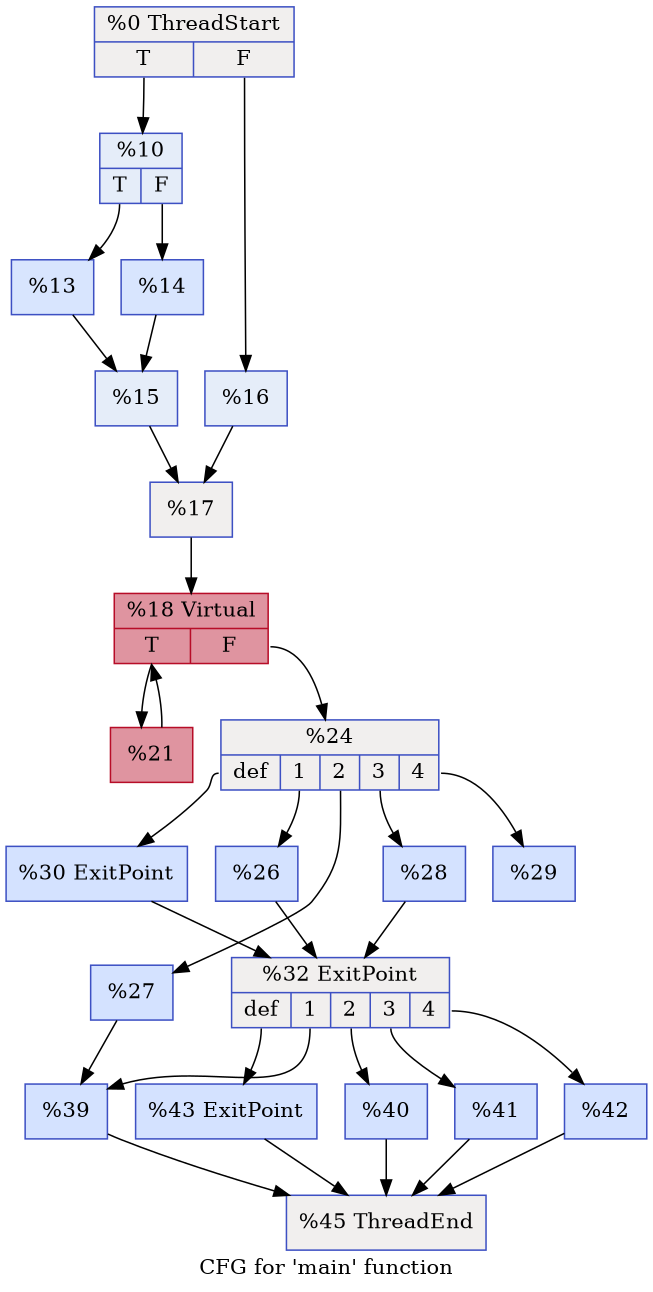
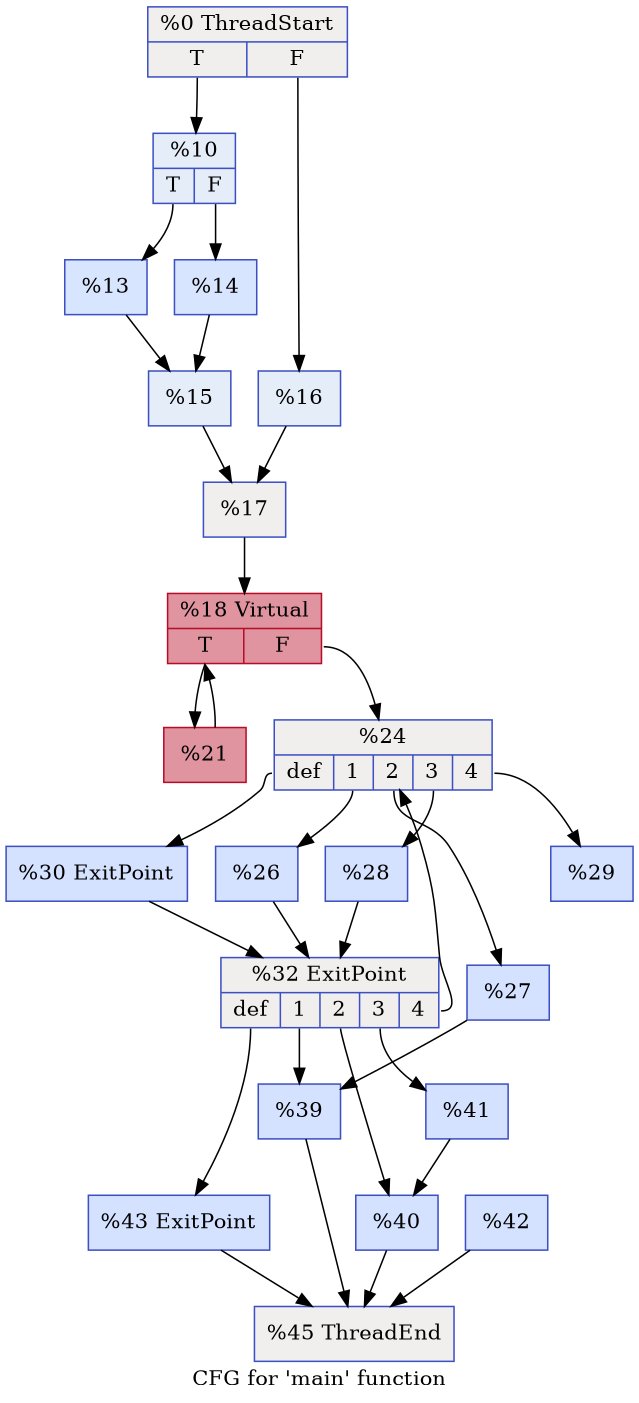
  digraph {
    label="CFG for 'main' function"
    node [color="#3d50c3ff" fillcolor="#9ebeff70" shape=record style=filled]
    n1 [fillcolor="#e0dbd870" label="{%0 ThreadStart|{<s0>T|<s1>F}}"]
    n2 [fillcolor="#c5d6f270" label="{%10 |{<s0>T|<s1>F}}"]
    n3 [fillcolor="#c5d6f270" label="{%16 }"]
    n4 [fillcolor="#a7c5fe70" label="{%13 }"]
    n5 [fillcolor="#a7c5fe70" label="{%14 }"]
    n6 [fillcolor="#e0dbd870" label="{%17 }"]
    n7 [fillcolor="#c5d6f270" label="{%15 }"]
    n8 [color="#b70d28ff" fillcolor="#b70d2870" label="{%18 Virtual|{<s0>T|<s1>F}}"]
    n9 [color="#b70d28ff" fillcolor="#b70d2870" label="{%21 }"]
    n10 [fillcolor="#e0dbd870" label="{%24 |{<s0>def|<s1>1|<s2>2|<s3>3|<s4>4}}"]
    n11 [label="{%30 ExitPoint}"]
    n12 [label="{%26 }"]
    n13 [label="{%27 }"]
    n14 [label="{%28 }"]
    n15 [label="{%29 }"]
    n16 [fillcolor="#e0dbd870" label="{%32 ExitPoint|{<s0>def|<s1>1|<s2>2|<s3>3|<s4>4}}"]
    n17 [label="{%39 }"]
    n18 [label="{%43 ExitPoint}"]
    n19 [label="{%40 }"]
    n20 [label="{%41 }"]
    n21 [label="{%42 }"]
    n22 [fillcolor="#e0dbd870" label="{%45 ThreadEnd}"]
    n1 -> n2 [tailport=s0]
    n1 -> n3 [tailport=s1]
    n2 -> n4 [tailport=s0]
    n2 -> n5 [tailport=s1]
    n3 -> n6
    n4 -> n7
    n5 -> n7
    n6 -> n8
    n7 -> n6
    n8 -> n9 [tailport=s0]
    n8 -> n10 [tailport=s1]
    n9 -> n8
    n10 -> n11 [tailport=s0]
    n10 -> n12 [tailport=s1]
    n10 -> n13 [tailport=s2]
    n10 -> n14 [tailport=s3]
    n10 -> n15 [tailport=s4]
    n11 -> n16
    n12 -> n16
    n13 -> n17
    n14 -> n16
    n16 -> n17 [tailport=s1]
    n16 -> n18 [tailport=s0]
    n16 -> n19 [tailport=s2]
    n16 -> n20 [tailport=s3]
-   n16 -> n21 [tailport=s4]
+   n16 -> n10 [tailport=s4]
    n17 -> n22
    n18 -> n22
    n19 -> n22
-   n20 -> n22
+   n20 -> n19
    n21 -> n22
  }
